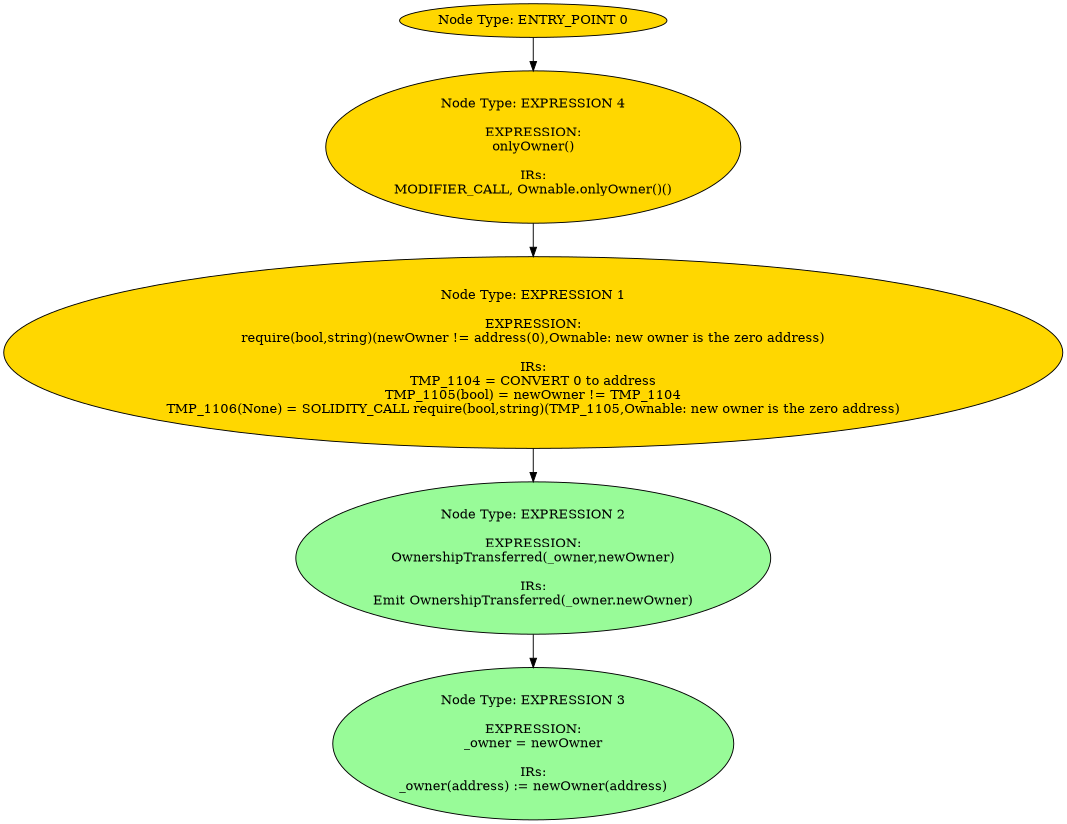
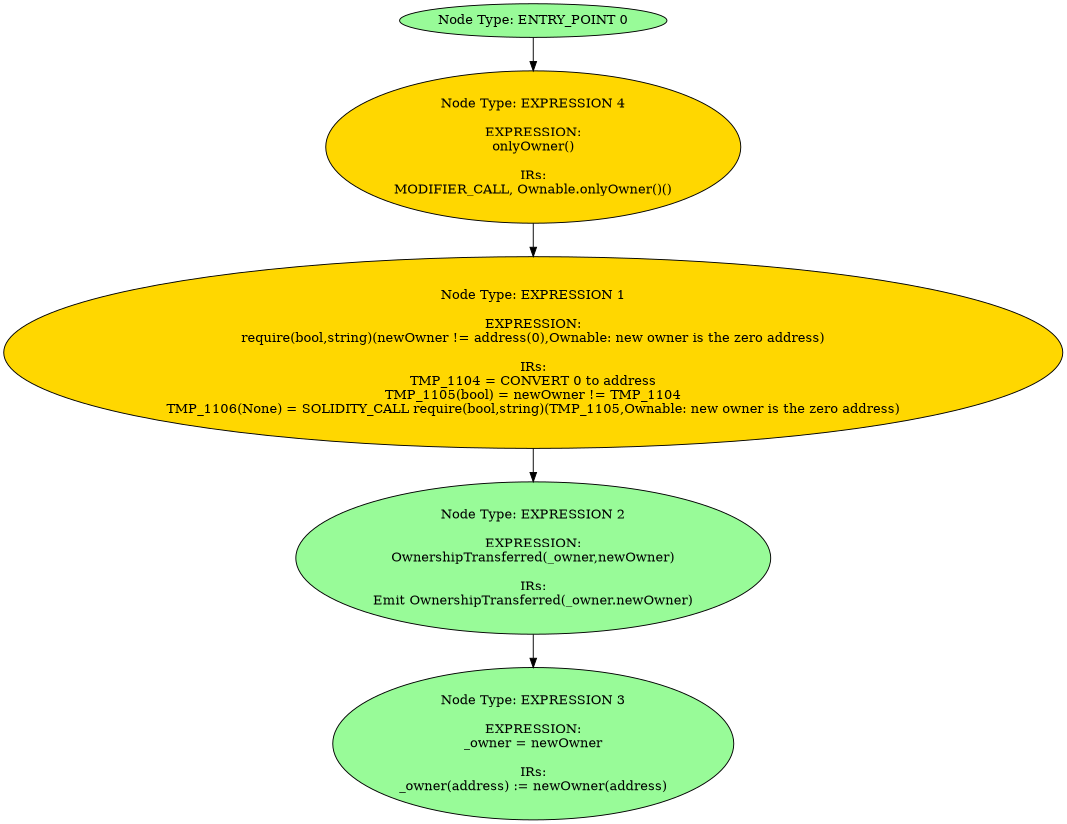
  digraph {
    node [style=filled fillcolor=gold]
-   n1 [label="Node Type: ENTRY_POINT 0\n"]
+   n1 [label="Node Type: ENTRY_POINT 0\n" fillcolor=palegreen]
    n2 [label="Node Type: EXPRESSION 4\n\nEXPRESSION:\nonlyOwner()\n\nIRs:\nMODIFIER_CALL, Ownable.onlyOwner()()"]
    n3 [label="Node Type: EXPRESSION 1\n\nEXPRESSION:\nrequire(bool,string)(newOwner != address(0),Ownable: new owner is the zero address)\n\nIRs:\nTMP_1104 = CONVERT 0 to address\nTMP_1105(bool) = newOwner != TMP_1104\nTMP_1106(None) = SOLIDITY_CALL require(bool,string)(TMP_1105,Ownable: new owner is the zero address)"]
    n4 [label="Node Type: EXPRESSION 2\n\nEXPRESSION:\nOwnershipTransferred(_owner,newOwner)\n\nIRs:\nEmit OwnershipTransferred(_owner.newOwner)" fillcolor=palegreen]
    n5 [label="Node Type: EXPRESSION 3\n\nEXPRESSION:\n_owner = newOwner\n\nIRs:\n_owner(address) := newOwner(address)" fillcolor=palegreen]
    n1 -> n2
    n2 -> n3
    n3 -> n4
    n4 -> n5
  }
